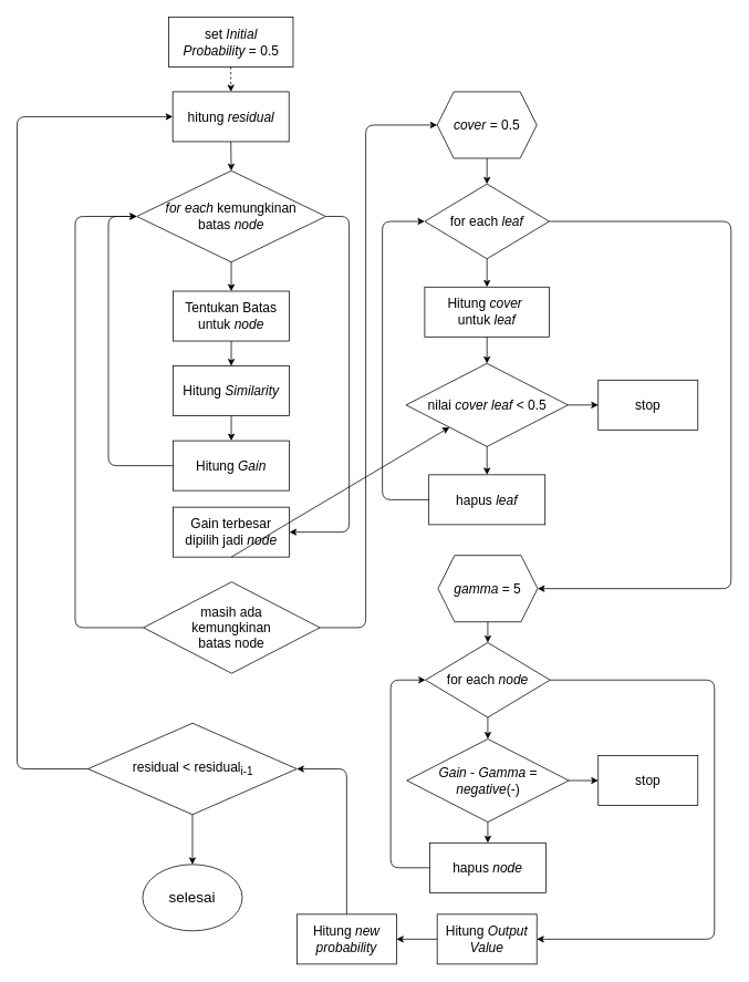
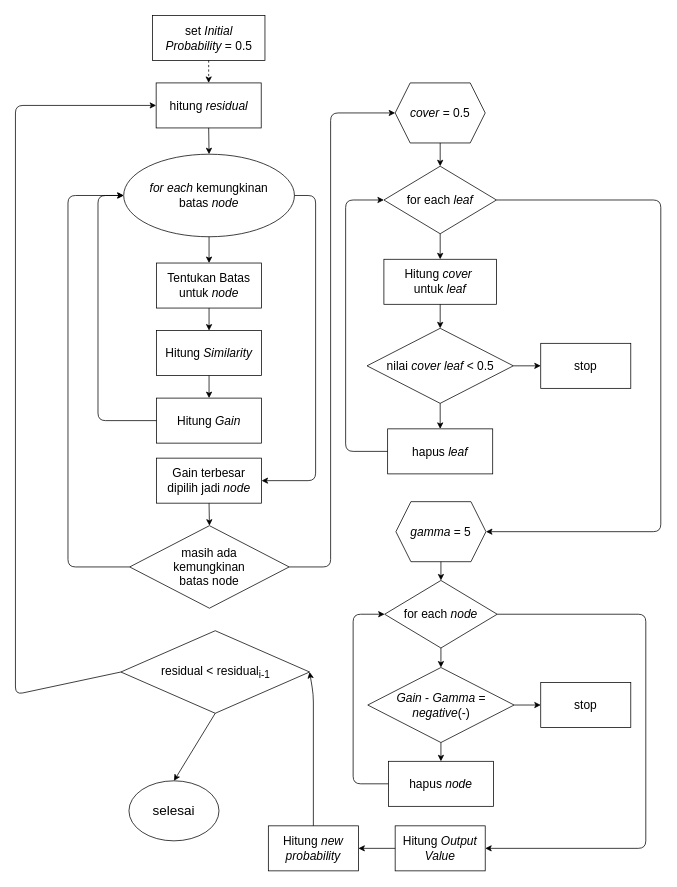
  <mxCell id="0" />
  <mxCell id="1" parent="0" />
  <mxCell id="2" value="&lt;font style=&quot;font-size: 16px&quot;&gt;Hitung &lt;i&gt;Similarity&lt;/i&gt;&lt;/font&gt;" style="rounded=0;whiteSpace=wrap;html=1;" vertex="1" parent="1"><mxGeometry x="208" y="440" width="140" height="60" as="geometry" /></mxCell>
  <mxCell id="3" value="&lt;font style=&quot;font-size: 16px&quot;&gt;set &lt;i&gt;Initial Probability&lt;/i&gt;&amp;nbsp;= 0.5&lt;/font&gt;" style="rounded=0;whiteSpace=wrap;html=1;" vertex="1" parent="1"><mxGeometry x="202.5" y="20" width="150" height="60" as="geometry" /></mxCell>
  <mxCell id="4" value="&lt;font style=&quot;font-size: 16px&quot;&gt;hitung &lt;i&gt;residual&lt;/i&gt;&lt;/font&gt;" style="rounded=0;whiteSpace=wrap;html=1;" vertex="1" parent="1"><mxGeometry x="207.5" y="110" width="140" height="60" as="geometry" /></mxCell>
  <mxCell id="5" value="&lt;font style=&quot;font-size: 16px&quot;&gt;Tentukan Batas untuk &lt;i&gt;node&lt;/i&gt;&lt;/font&gt;" style="rounded=0;whiteSpace=wrap;html=1;" vertex="1" parent="1"><mxGeometry x="208" y="350" width="140" height="60" as="geometry" /></mxCell>
  <mxCell id="6" value="&lt;span style=&quot;font-size: 16px&quot;&gt;Hitung &lt;i&gt;Gain&lt;/i&gt;&lt;/span&gt;" style="rounded=0;whiteSpace=wrap;html=1;" vertex="1" parent="1"><mxGeometry x="208" y="530" width="140" height="60" as="geometry" /></mxCell>
  <mxCell id="7" value="&lt;span style=&quot;font-size: 16px&quot;&gt;Hitung &lt;i&gt;cover&lt;/i&gt;&amp;nbsp;&lt;br&gt;untuk&amp;nbsp;&lt;i&gt;leaf&lt;/i&gt;&lt;/span&gt;" style="rounded=0;whiteSpace=wrap;html=1;" vertex="1" parent="1"><mxGeometry x="511" y="345" width="150" height="60" as="geometry" /></mxCell>
  <mxCell id="8" value="&lt;font style=&quot;font-size: 16px&quot;&gt;&lt;i&gt;cover&amp;nbsp;&lt;/i&gt;= 0.5&lt;/font&gt;" style="shape=hexagon;perimeter=hexagonPerimeter2;whiteSpace=wrap;html=1;fixedSize=1;" vertex="1" parent="1"><mxGeometry x="526" y="110" width="120" height="80" as="geometry" /></mxCell>
  <mxCell id="9" value="&lt;font style=&quot;font-size: 16px&quot;&gt;nilai &lt;i&gt;cover leaf&lt;/i&gt; &amp;lt; 0.5&lt;/font&gt;" style="rhombus;whiteSpace=wrap;html=1;" vertex="1" parent="1"><mxGeometry x="488.5" y="437" width="195" height="100" as="geometry" /></mxCell>
  <mxCell id="10" value="&lt;span style=&quot;font-size: 16px&quot;&gt;hapus &lt;i&gt;leaf&lt;/i&gt;&lt;/span&gt;" style="rounded=0;whiteSpace=wrap;html=1;" vertex="1" parent="1"><mxGeometry x="516" y="571" width="140" height="60" as="geometry" /></mxCell>
  <mxCell id="11" value="&lt;font style=&quot;font-size: 16px&quot;&gt;&lt;i&gt;gamma&amp;nbsp;&lt;/i&gt;= 5&lt;br&gt;&lt;/font&gt;" style="shape=hexagon;perimeter=hexagonPerimeter2;whiteSpace=wrap;html=1;fixedSize=1;" vertex="1" parent="1"><mxGeometry x="527" y="668" width="120" height="80" as="geometry" /></mxCell>
  <mxCell id="12" value="&lt;span style=&quot;font-size: 16px&quot;&gt;&lt;i&gt;Gain&lt;/i&gt; - &lt;i&gt;Gamma&lt;/i&gt; = &lt;i&gt;negative&lt;/i&gt;(-)&lt;/span&gt;" style="rhombus;whiteSpace=wrap;html=1;" vertex="1" parent="1"><mxGeometry x="489.5" y="889" width="195" height="100" as="geometry" /></mxCell>
  <mxCell id="13" value="&lt;span style=&quot;font-size: 16px&quot;&gt;hapus &lt;i&gt;node&lt;/i&gt;&lt;/span&gt;" style="rounded=0;whiteSpace=wrap;html=1;" vertex="1" parent="1"><mxGeometry x="517" y="1014" width="140" height="60" as="geometry" /></mxCell>
  <mxCell id="14" value="&lt;span style=&quot;font-size: 16px&quot;&gt;stop&lt;/span&gt;" style="rounded=0;whiteSpace=wrap;html=1;" vertex="1" parent="1"><mxGeometry x="720" y="457" width="120" height="60" as="geometry" /></mxCell>
  <mxCell id="15" value="&lt;span style=&quot;font-size: 16px&quot;&gt;Hitung &lt;i&gt;Output Value&lt;/i&gt;&lt;/span&gt;" style="rounded=0;whiteSpace=wrap;html=1;" vertex="1" parent="1"><mxGeometry x="526" y="1100" width="120" height="60" as="geometry" /></mxCell>
- <mxCell id="16" value="&lt;span style=&quot;font-size: 16px&quot;&gt;&lt;i&gt;for each&lt;/i&gt; kemungkinan&lt;br&gt;batas &lt;i&gt;node&lt;/i&gt;&lt;/span&gt;" style="rhombus;whiteSpace=wrap;html=1;" vertex="1" parent="1"><mxGeometry x="164.25" y="205" width="227.5" height="110" as="geometry" /></mxCell>
+ <mxCell id="16" value="&lt;span style=&quot;font-size: 16px&quot;&gt;&lt;i&gt;for each&lt;/i&gt; kemungkinan&lt;br&gt;batas &lt;i&gt;node&lt;/i&gt;&lt;/span&gt;" style="ellipse;whiteSpace=wrap;html=1;" vertex="1" parent="1"><mxGeometry x="164.25" y="205" width="227.5" height="110" as="geometry" /></mxCell>
  <mxCell id="17" value="&lt;span style=&quot;font-size: 16px&quot;&gt;Gain terbesar dipilih jadi &lt;i&gt;node&lt;/i&gt;&lt;/span&gt;" style="rounded=0;whiteSpace=wrap;html=1;" vertex="1" parent="1"><mxGeometry x="208" y="610" width="140" height="60" as="geometry" /></mxCell>
  <mxCell id="18" value="" style="endArrow=classic;html=1;exitX=0.5;exitY=1;exitDx=0;exitDy=0;entryX=0.5;entryY=0;entryDx=0;entryDy=0;dashed=1;" edge="1" parent="1" source="3" target="4"><mxGeometry width="50" height="50" relative="1" as="geometry"><mxPoint x="290" y="200" as="sourcePoint" /><mxPoint x="340" y="150" as="targetPoint" /></mxGeometry></mxCell>
  <mxCell id="19" value="" style="endArrow=classic;html=1;exitX=0.5;exitY=1;exitDx=0;exitDy=0;entryX=0.5;entryY=0;entryDx=0;entryDy=0;" edge="1" parent="1" source="4" target="16"><mxGeometry width="50" height="50" relative="1" as="geometry"><mxPoint x="290" y="200" as="sourcePoint" /><mxPoint x="340" y="150" as="targetPoint" /></mxGeometry></mxCell>
  <mxCell id="20" value="" style="endArrow=classic;html=1;exitX=0.5;exitY=1;exitDx=0;exitDy=0;entryX=0.5;entryY=0;entryDx=0;entryDy=0;" edge="1" parent="1" source="16" target="5"><mxGeometry width="50" height="50" relative="1" as="geometry"><mxPoint x="0" y="330" as="sourcePoint" /><mxPoint x="50" y="280" as="targetPoint" /></mxGeometry></mxCell>
  <mxCell id="21" value="" style="endArrow=classic;html=1;exitX=0.5;exitY=1;exitDx=0;exitDy=0;entryX=0.5;entryY=0;entryDx=0;entryDy=0;" edge="1" parent="1" source="5" target="2"><mxGeometry width="50" height="50" relative="1" as="geometry"><mxPoint x="320" y="370" as="sourcePoint" /><mxPoint x="370" y="320" as="targetPoint" /></mxGeometry></mxCell>
  <mxCell id="22" value="" style="endArrow=classic;html=1;exitX=0.5;exitY=1;exitDx=0;exitDy=0;entryX=0.5;entryY=0;entryDx=0;entryDy=0;" edge="1" parent="1" source="2" target="6"><mxGeometry width="50" height="50" relative="1" as="geometry"><mxPoint x="120" y="450" as="sourcePoint" /><mxPoint x="170" y="400" as="targetPoint" /></mxGeometry></mxCell>
  <mxCell id="23" value="" style="endArrow=classic;html=1;exitX=0;exitY=0.5;exitDx=0;exitDy=0;entryX=0;entryY=0.5;entryDx=0;entryDy=0;" edge="1" parent="1" source="6" target="16"><mxGeometry width="50" height="50" relative="1" as="geometry"><mxPoint x="-10" y="370" as="sourcePoint" /><mxPoint x="40" y="320" as="targetPoint" /><Array as="points"><mxPoint x="130" y="560" /><mxPoint x="130" y="260" /></Array></mxGeometry></mxCell>
  <mxCell id="24" value="" style="endArrow=classic;html=1;exitX=1;exitY=0.5;exitDx=0;exitDy=0;entryX=1;entryY=0.5;entryDx=0;entryDy=0;" edge="1" parent="1" source="16" target="17"><mxGeometry width="50" height="50" relative="1" as="geometry"><mxPoint x="360" y="670" as="sourcePoint" /><mxPoint x="410" y="620" as="targetPoint" /><Array as="points"><mxPoint x="420" y="260" /><mxPoint x="420" y="640" /></Array></mxGeometry></mxCell>
  <mxCell id="25" value="&lt;font style=&quot;font-size: 16px&quot;&gt;masih ada&lt;br&gt;kemungkinan&lt;br&gt;batas node&lt;/font&gt;" style="rhombus;whiteSpace=wrap;html=1;" vertex="1" parent="1"><mxGeometry x="172.25" y="700" width="212.5" height="110" as="geometry" /></mxCell>
- <mxCell id="26" value="" style="endArrow=classic;html=1;exitX=0.5;exitY=1;exitDx=0;exitDy=0;" edge="1" parent="1" source="17" target="9"><mxGeometry width="50" height="50" relative="1" as="geometry"><mxPoint x="380" y="640" as="sourcePoint" /><mxPoint x="430" y="590" as="targetPoint" /></mxGeometry></mxCell>
+ <mxCell id="26" value="" style="endArrow=classic;html=1;exitX=0.5;exitY=1;exitDx=0;exitDy=0;entryX=0.5;entryY=0;entryDx=0;entryDy=0;" edge="1" parent="1" source="17" target="25"><mxGeometry width="50" height="50" relative="1" as="geometry"><mxPoint x="380" y="640" as="sourcePoint" /><mxPoint x="430" y="590" as="targetPoint" /></mxGeometry></mxCell>
  <mxCell id="27" value="" style="endArrow=classic;html=1;exitX=0;exitY=0.5;exitDx=0;exitDy=0;entryX=0;entryY=0.5;entryDx=0;entryDy=0;" edge="1" parent="1" source="25" target="16"><mxGeometry width="50" height="50" relative="1" as="geometry"><mxPoint x="390" y="610" as="sourcePoint" /><mxPoint x="160" y="260" as="targetPoint" /><Array as="points"><mxPoint x="90" y="755" /><mxPoint x="90" y="260" /></Array></mxGeometry></mxCell>
  <mxCell id="28" value="&lt;span style=&quot;font-size: 16px&quot;&gt;for each&amp;nbsp;&lt;i&gt;leaf&lt;/i&gt;&lt;/span&gt;" style="rhombus;whiteSpace=wrap;html=1;" vertex="1" parent="1"><mxGeometry x="511" y="221" width="150" height="90" as="geometry" /></mxCell>
  <mxCell id="29" value="" style="endArrow=classic;html=1;exitX=1;exitY=0.5;exitDx=0;exitDy=0;entryX=0;entryY=0.5;entryDx=0;entryDy=0;" edge="1" parent="1" source="25" target="8"><mxGeometry width="50" height="50" relative="1" as="geometry"><mxPoint x="330" y="990" as="sourcePoint" /><mxPoint x="380" y="940" as="targetPoint" /><Array as="points"><mxPoint x="440" y="755" /><mxPoint x="440" y="150" /></Array></mxGeometry></mxCell>
  <mxCell id="30" value="" style="endArrow=classic;html=1;exitX=0.5;exitY=1;exitDx=0;exitDy=0;entryX=0.5;entryY=0;entryDx=0;entryDy=0;" edge="1" parent="1" source="8" target="28"><mxGeometry width="50" height="50" relative="1" as="geometry"><mxPoint x="210" y="1010" as="sourcePoint" /><mxPoint x="260" y="960" as="targetPoint" /></mxGeometry></mxCell>
  <mxCell id="31" value="" style="endArrow=classic;html=1;exitX=0.5;exitY=1;exitDx=0;exitDy=0;entryX=0.5;entryY=0;entryDx=0;entryDy=0;" edge="1" parent="1" source="28" target="7"><mxGeometry width="50" height="50" relative="1" as="geometry"><mxPoint x="280" y="500" as="sourcePoint" /><mxPoint x="330" y="450" as="targetPoint" /></mxGeometry></mxCell>
  <mxCell id="32" value="" style="endArrow=classic;html=1;exitX=0.5;exitY=1;exitDx=0;exitDy=0;entryX=0.5;entryY=0;entryDx=0;entryDy=0;" edge="1" parent="1" source="7" target="9"><mxGeometry width="50" height="50" relative="1" as="geometry"><mxPoint x="280" y="500" as="sourcePoint" /><mxPoint x="330" y="450" as="targetPoint" /></mxGeometry></mxCell>
  <mxCell id="33" value="" style="endArrow=classic;html=1;exitX=0.5;exitY=1;exitDx=0;exitDy=0;entryX=0.5;entryY=0;entryDx=0;entryDy=0;" edge="1" parent="1" source="9" target="10"><mxGeometry width="50" height="50" relative="1" as="geometry"><mxPoint x="280" y="550" as="sourcePoint" /><mxPoint x="330" y="500" as="targetPoint" /></mxGeometry></mxCell>
  <mxCell id="34" value="" style="endArrow=classic;html=1;exitX=0;exitY=0.5;exitDx=0;exitDy=0;entryX=0;entryY=0.5;entryDx=0;entryDy=0;" edge="1" parent="1" source="10" target="28"><mxGeometry width="50" height="50" relative="1" as="geometry"><mxPoint x="280" y="590" as="sourcePoint" /><mxPoint x="330" y="540" as="targetPoint" /><Array as="points"><mxPoint x="460" y="601" /><mxPoint x="460" y="266" /></Array></mxGeometry></mxCell>
  <mxCell id="35" value="" style="endArrow=classic;html=1;exitX=1;exitY=0.5;exitDx=0;exitDy=0;entryX=1;entryY=0.5;entryDx=0;entryDy=0;" edge="1" parent="1" source="28" target="11"><mxGeometry width="50" height="50" relative="1" as="geometry"><mxPoint x="280" y="480" as="sourcePoint" /><mxPoint x="330" y="430" as="targetPoint" /><Array as="points"><mxPoint x="880" y="266" /><mxPoint x="880" y="708" /></Array></mxGeometry></mxCell>
  <mxCell id="36" value="" style="endArrow=classic;html=1;exitX=1;exitY=0.5;exitDx=0;exitDy=0;entryX=0;entryY=0.5;entryDx=0;entryDy=0;" edge="1" parent="1" source="9" target="14"><mxGeometry width="50" height="50" relative="1" as="geometry"><mxPoint x="680" y="480" as="sourcePoint" /><mxPoint x="730" y="430" as="targetPoint" /></mxGeometry></mxCell>
  <mxCell id="37" value="&lt;span style=&quot;font-size: 16px&quot;&gt;for each&amp;nbsp;&lt;i&gt;node&lt;/i&gt;&lt;/span&gt;" style="rhombus;whiteSpace=wrap;html=1;" vertex="1" parent="1"><mxGeometry x="512" y="773" width="150" height="90" as="geometry" /></mxCell>
  <mxCell id="38" value="" style="endArrow=classic;html=1;exitX=0.5;exitY=1;exitDx=0;exitDy=0;entryX=0.5;entryY=0;entryDx=0;entryDy=0;" edge="1" parent="1" source="11" target="37"><mxGeometry width="50" height="50" relative="1" as="geometry"><mxPoint x="670" y="820" as="sourcePoint" /><mxPoint x="720" y="770" as="targetPoint" /></mxGeometry></mxCell>
  <mxCell id="39" value="" style="endArrow=classic;html=1;exitX=0.5;exitY=1;exitDx=0;exitDy=0;entryX=0.5;entryY=0;entryDx=0;entryDy=0;" edge="1" parent="1" source="37" target="12"><mxGeometry width="50" height="50" relative="1" as="geometry"><mxPoint x="590" y="830" as="sourcePoint" /><mxPoint x="640" y="780" as="targetPoint" /></mxGeometry></mxCell>
  <mxCell id="40" value="&lt;span style=&quot;font-size: 16px&quot;&gt;stop&lt;/span&gt;" style="rounded=0;whiteSpace=wrap;html=1;" vertex="1" parent="1"><mxGeometry x="720" y="909" width="120" height="60" as="geometry" /></mxCell>
  <mxCell id="41" value="" style="endArrow=classic;html=1;exitX=1;exitY=0.5;exitDx=0;exitDy=0;entryX=0;entryY=0.5;entryDx=0;entryDy=0;" edge="1" parent="1" source="12" target="40"><mxGeometry width="50" height="50" relative="1" as="geometry"><mxPoint x="790" y="860" as="sourcePoint" /><mxPoint x="840" y="810" as="targetPoint" /></mxGeometry></mxCell>
  <mxCell id="42" value="" style="endArrow=classic;html=1;exitX=0.5;exitY=1;exitDx=0;exitDy=0;entryX=0.5;entryY=0;entryDx=0;entryDy=0;" edge="1" parent="1" source="12" target="13"><mxGeometry width="50" height="50" relative="1" as="geometry"><mxPoint x="670" y="900" as="sourcePoint" /><mxPoint x="720" y="850" as="targetPoint" /></mxGeometry></mxCell>
  <mxCell id="43" value="" style="endArrow=classic;html=1;exitX=1;exitY=0.5;exitDx=0;exitDy=0;entryX=1;entryY=0.5;entryDx=0;entryDy=0;" edge="1" parent="1" source="37" target="15"><mxGeometry width="50" height="50" relative="1" as="geometry"><mxPoint x="670" y="900" as="sourcePoint" /><mxPoint x="720" y="850" as="targetPoint" /><Array as="points"><mxPoint x="860" y="818" /><mxPoint x="860" y="1130" /></Array></mxGeometry></mxCell>
  <mxCell id="44" value="&lt;span style=&quot;font-size: 16px&quot;&gt;Hitung &lt;i&gt;new probability&lt;/i&gt;&lt;/span&gt;" style="rounded=0;whiteSpace=wrap;html=1;" vertex="1" parent="1"><mxGeometry x="357" y="1100" width="120" height="60" as="geometry" /></mxCell>
  <mxCell id="45" value="" style="endArrow=classic;html=1;exitX=0;exitY=0.5;exitDx=0;exitDy=0;entryX=0;entryY=0.5;entryDx=0;entryDy=0;" edge="1" parent="1" source="13" target="37"><mxGeometry width="50" height="50" relative="1" as="geometry"><mxPoint x="250" y="1000" as="sourcePoint" /><mxPoint x="300" y="950" as="targetPoint" /><Array as="points"><mxPoint x="470" y="1044" /><mxPoint x="470" y="818" /></Array></mxGeometry></mxCell>
  <mxCell id="46" value="" style="endArrow=classic;html=1;exitX=0;exitY=0.5;exitDx=0;exitDy=0;entryX=1;entryY=0.5;entryDx=0;entryDy=0;" edge="1" parent="1" source="15" target="44"><mxGeometry width="50" height="50" relative="1" as="geometry"><mxPoint x="350" y="930" as="sourcePoint" /><mxPoint x="400" y="880" as="targetPoint" /></mxGeometry></mxCell>
- <mxCell id="47" value="&lt;span style=&quot;font-size: 16px&quot;&gt;residual &amp;lt; residual&lt;sub&gt;i-1&lt;/sub&gt;&lt;/span&gt;" style="rhombus;whiteSpace=wrap;html=1;" vertex="1" parent="1"><mxGeometry x="105.5" y="870" width="251.5" height="110" as="geometry" /></mxCell>
+ <mxCell id="47" value="&lt;span style=&quot;font-size: 16px&quot;&gt;residual &amp;lt; residual&lt;sub&gt;i-1&lt;/sub&gt;&lt;/span&gt;" style="rhombus;whiteSpace=wrap;html=1;" vertex="1" parent="1"><mxGeometry x="160.5" y="840" width="251.5" height="110" as="geometry" /></mxCell>
  <mxCell id="48" value="" style="endArrow=classic;html=1;exitX=0.5;exitY=0;exitDx=0;exitDy=0;entryX=1;entryY=0.5;entryDx=0;entryDy=0;" edge="1" parent="1" source="44" target="47"><mxGeometry width="50" height="50" relative="1" as="geometry"><mxPoint x="220" y="1120" as="sourcePoint" /><mxPoint x="270" y="1070" as="targetPoint" /><Array as="points"><mxPoint x="417" y="925" /></Array></mxGeometry></mxCell>
  <mxCell id="49" value="" style="endArrow=classic;html=1;exitX=0;exitY=0.5;exitDx=0;exitDy=0;entryX=0;entryY=0.5;entryDx=0;entryDy=0;" edge="1" parent="1" source="47" target="4"><mxGeometry width="50" height="50" relative="1" as="geometry"><mxPoint x="130" y="1000" as="sourcePoint" /><mxPoint x="180" y="950" as="targetPoint" /><Array as="points"><mxPoint x="20" y="925" /><mxPoint x="20" y="140" /></Array></mxGeometry></mxCell>
  <mxCell id="50" value="&lt;font style=&quot;font-size: 18px&quot;&gt;selesai&lt;/font&gt;" style="ellipse;whiteSpace=wrap;html=1;" vertex="1" parent="1"><mxGeometry x="171.25" y="1040" width="120" height="80" as="geometry" /></mxCell>
  <mxCell id="51" value="" style="endArrow=classic;html=1;exitX=0.5;exitY=1;exitDx=0;exitDy=0;entryX=0.5;entryY=0;entryDx=0;entryDy=0;" edge="1" parent="1" source="47" target="50"><mxGeometry width="50" height="50" relative="1" as="geometry"><mxPoint x="240" y="1030" as="sourcePoint" /><mxPoint x="290" y="980" as="targetPoint" /></mxGeometry></mxCell>
